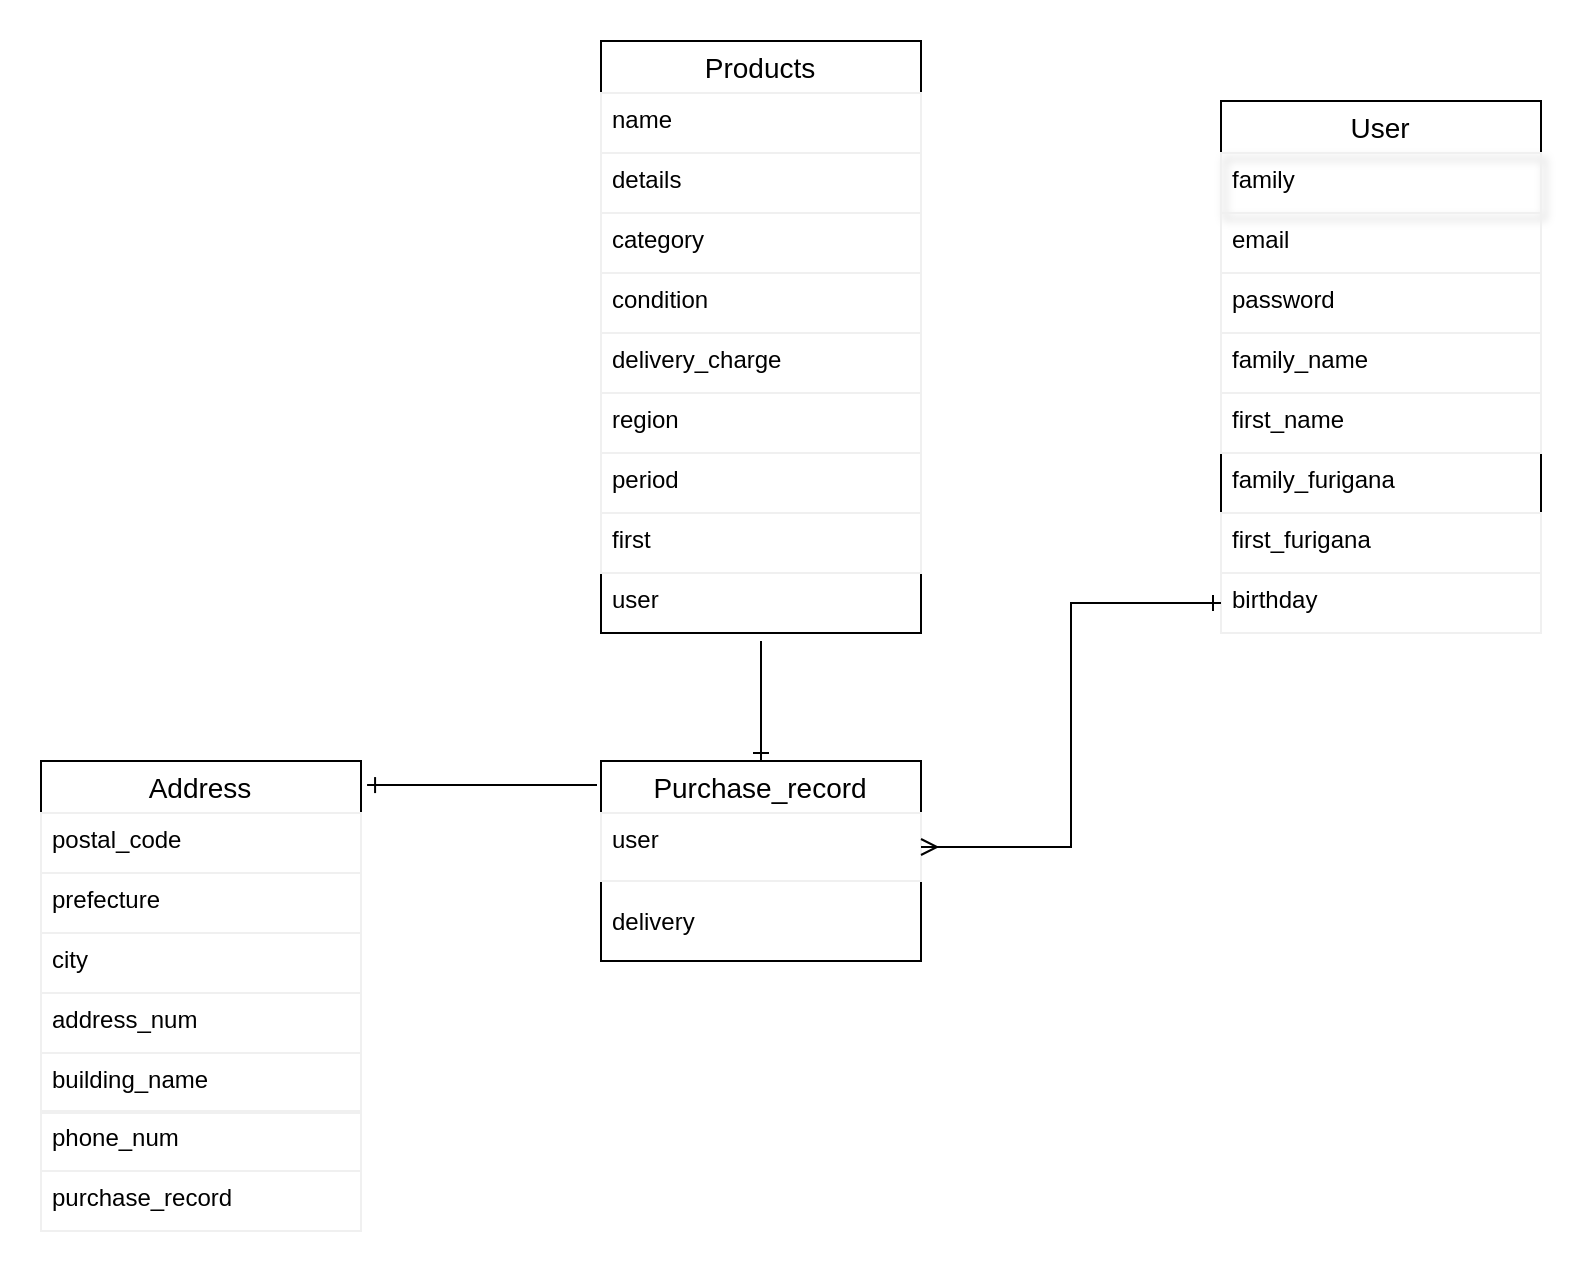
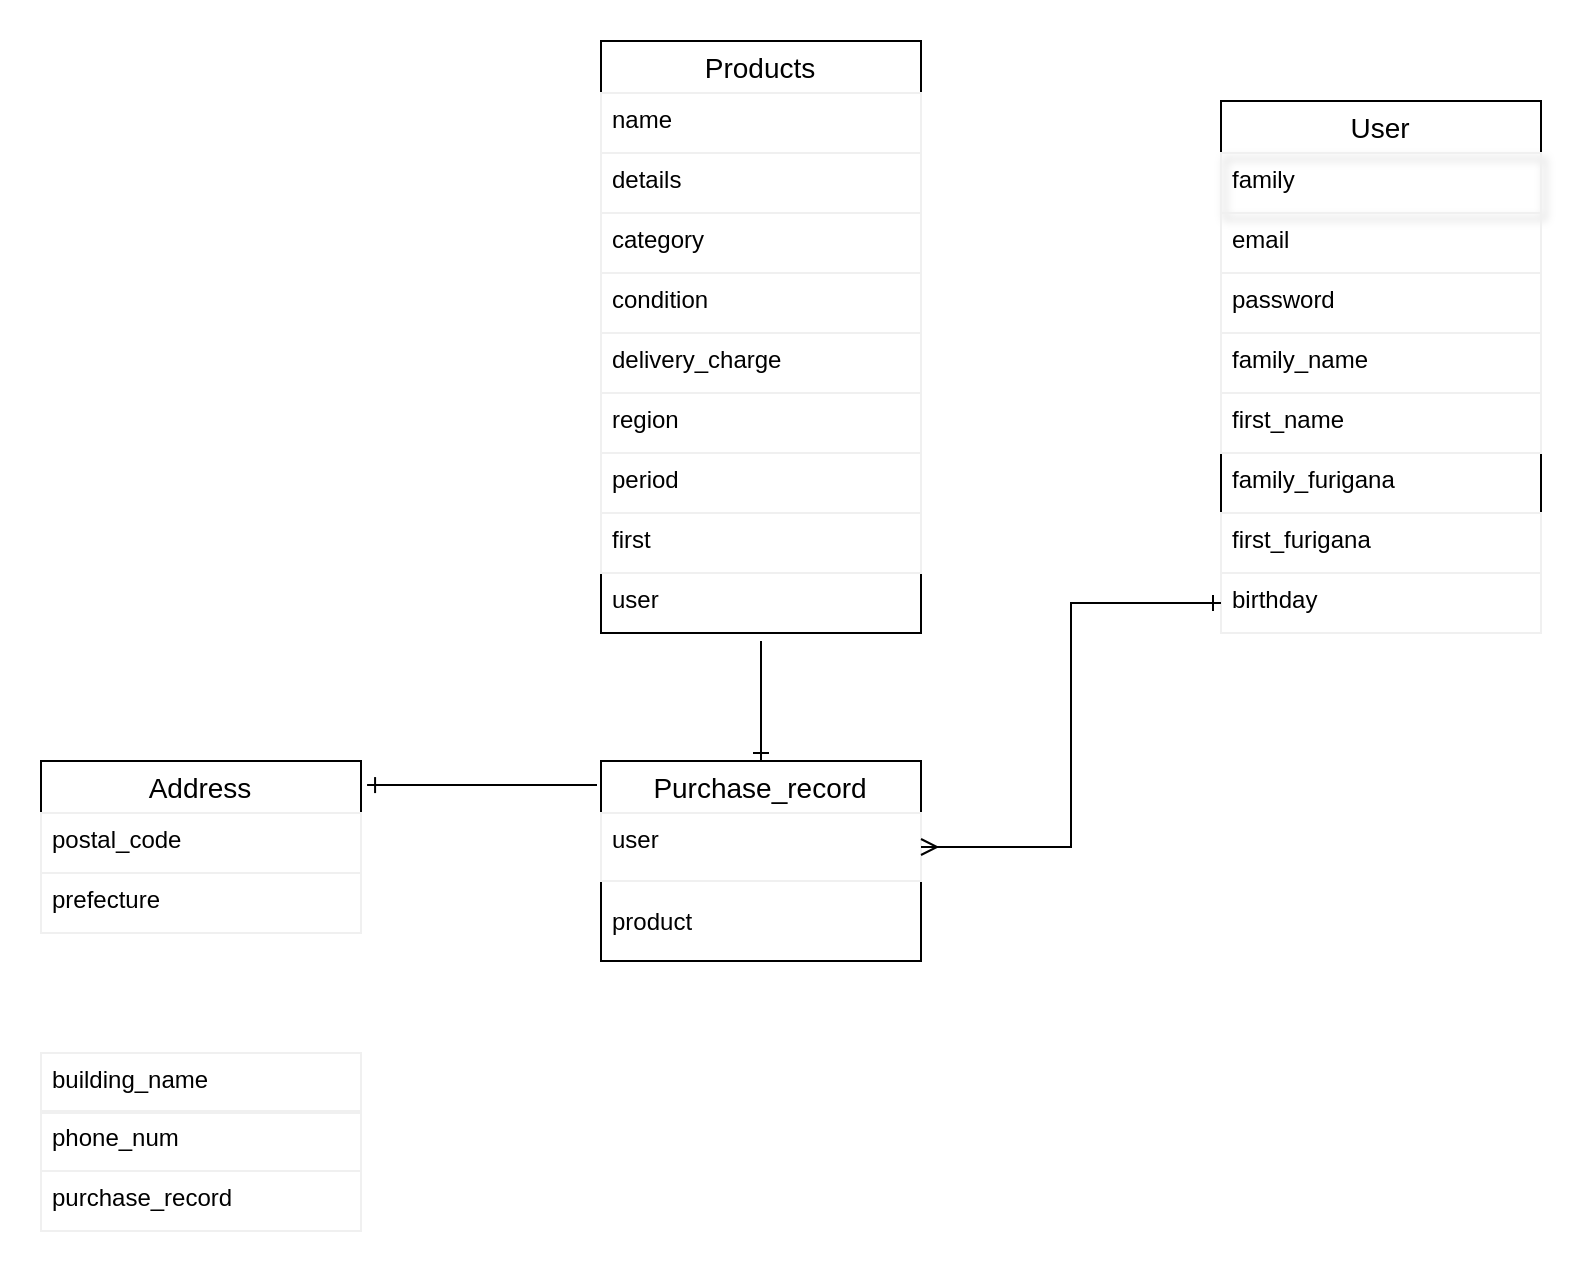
  <mxCell id="0" />
  <mxCell id="1" parent="0" />
- <mxCell id="2" value="city" style="text;fillColor=none;spacingLeft=4;spacingRight=4;overflow=hidden;rotatable=0;points=[[0,0.5],[1,0.5]];portConstraint=eastwest;fontSize=12;strokeColor=#f0f0f0;" parent="1" vertex="1"><mxGeometry x="20" y="466" width="160" height="30" as="geometry" /></mxCell>
- <mxCell id="3" value="address_num" style="text;fillColor=none;spacingLeft=4;spacingRight=4;overflow=hidden;rotatable=0;points=[[0,0.5],[1,0.5]];portConstraint=eastwest;fontSize=12;strokeColor=#f0f0f0;" parent="1" vertex="1"><mxGeometry x="20" y="496" width="160" height="30" as="geometry" /></mxCell>
  <mxCell id="4" value="phone_num" style="text;fillColor=none;spacingLeft=4;spacingRight=4;overflow=hidden;rotatable=0;points=[[0,0.5],[1,0.5]];portConstraint=eastwest;fontSize=12;strokeColor=#f0f0f0;" parent="1" vertex="1"><mxGeometry x="20" y="555" width="160" height="30" as="geometry" /></mxCell>
  <mxCell id="5" value="purchase_record" style="text;fillColor=none;spacingLeft=4;spacingRight=4;overflow=hidden;rotatable=0;points=[[0,0.5],[1,0.5]];portConstraint=eastwest;fontSize=12;strokeColor=#f0f0f0;" vertex="1" parent="1"><mxGeometry x="20" y="585" width="160" height="30" as="geometry" /></mxCell>
  <mxCell id="6" value="User" style="swimlane;fontStyle=0;childLayout=stackLayout;horizontal=1;startSize=26;horizontalStack=0;resizeParent=1;resizeParentMax=0;resizeLast=0;collapsible=1;marginBottom=0;align=center;fontSize=14;" parent="1" vertex="1"><mxGeometry x="610" y="50" width="160" height="266" as="geometry"><mxRectangle x="200" y="100" width="60" height="26" as="alternateBounds" /></mxGeometry></mxCell>
  <mxCell id="7" value="family" style="text;fillColor=none;spacingLeft=4;spacingRight=4;overflow=hidden;rotatable=0;points=[[0,0.5],[1,0.5]];portConstraint=eastwest;fontSize=12;shadow=1;labelBorderColor=none;strokeColor=#f0f0f0;" parent="6" vertex="1"><mxGeometry y="26" width="160" height="30" as="geometry" /></mxCell>
  <mxCell id="8" value="email" style="text;fillColor=none;spacingLeft=4;spacingRight=4;overflow=hidden;rotatable=0;points=[[0,0.5],[1,0.5]];portConstraint=eastwest;fontSize=12;strokeColor=#f0f0f0;" parent="6" vertex="1"><mxGeometry y="56" width="160" height="30" as="geometry" /></mxCell>
  <mxCell id="9" value="password" style="text;fillColor=none;spacingLeft=4;spacingRight=4;overflow=hidden;rotatable=0;points=[[0,0.5],[1,0.5]];portConstraint=eastwest;fontSize=12;strokeColor=#f0f0f0;" parent="6" vertex="1"><mxGeometry y="86" width="160" height="30" as="geometry" /></mxCell>
  <mxCell id="10" value="family_name" style="text;fillColor=none;spacingLeft=4;spacingRight=4;overflow=hidden;rotatable=0;points=[[0,0.5],[1,0.5]];portConstraint=eastwest;fontSize=12;strokeColor=#f0f0f0;" vertex="1" parent="6"><mxGeometry y="116" width="160" height="30" as="geometry" /></mxCell>
  <mxCell id="11" value="first_name" style="text;fillColor=none;spacingLeft=4;spacingRight=4;overflow=hidden;rotatable=0;points=[[0,0.5],[1,0.5]];portConstraint=eastwest;fontSize=12;strokeColor=#f0f0f0;" parent="6" vertex="1"><mxGeometry y="146" width="160" height="30" as="geometry" /></mxCell>
  <mxCell id="12" value="family_furigana" style="text;strokeColor=none;fillColor=none;spacingLeft=4;spacingRight=4;overflow=hidden;rotatable=0;points=[[0,0.5],[1,0.5]];portConstraint=eastwest;fontSize=12;" vertex="1" parent="6"><mxGeometry y="176" width="160" height="30" as="geometry" /></mxCell>
  <mxCell id="13" value="first_furigana" style="text;fillColor=none;spacingLeft=4;spacingRight=4;overflow=hidden;rotatable=0;points=[[0,0.5],[1,0.5]];portConstraint=eastwest;fontSize=12;strokeColor=#f0f0f0;" vertex="1" parent="6"><mxGeometry y="206" width="160" height="30" as="geometry" /></mxCell>
  <mxCell id="14" value="birthday" style="text;fillColor=none;spacingLeft=4;spacingRight=4;overflow=hidden;rotatable=0;points=[[0,0.5],[1,0.5]];portConstraint=eastwest;fontSize=12;strokeColor=#f0f0f0;" vertex="1" parent="6"><mxGeometry y="236" width="160" height="30" as="geometry" /></mxCell>
  <mxCell id="15" style="edgeStyle=elbowEdgeStyle;rounded=0;orthogonalLoop=1;jettySize=auto;elbow=vertical;html=1;exitX=0.5;exitY=0;exitDx=0;exitDy=0;startArrow=ERone;startFill=0;endArrow=none;endFill=0;" edge="1" parent="1" source="16"><mxGeometry relative="1" as="geometry"><mxPoint x="380" y="320" as="targetPoint" /></mxGeometry></mxCell>
  <mxCell id="16" value="Purchase_record" style="swimlane;fontStyle=0;childLayout=stackLayout;horizontal=1;startSize=26;horizontalStack=0;resizeParent=1;resizeParentMax=0;resizeLast=0;collapsible=1;marginBottom=0;align=center;fontSize=14;" parent="1" vertex="1"><mxGeometry x="300" y="380" width="160" height="100" as="geometry" /></mxCell>
  <mxCell id="17" value="user" style="text;fillColor=none;spacingLeft=4;spacingRight=4;overflow=hidden;rotatable=0;points=[[0,0.5],[1,0.5]];portConstraint=eastwest;fontSize=12;strokeColor=#f0f0f0;" parent="16" vertex="1"><mxGeometry y="26" width="160" height="34" as="geometry" /></mxCell>
- <mxCell id="18" value="delivery" style="text;strokeColor=none;fillColor=none;spacingLeft=4;spacingRight=4;overflow=hidden;rotatable=0;points=[[0,0.5],[1,0.5]];portConstraint=eastwest;fontSize=12;align=left;verticalAlign=middle;" vertex="1" parent="16"><mxGeometry y="60" width="160" height="40" as="geometry" /></mxCell>
+ <mxCell id="18" value="product" style="text;strokeColor=none;fillColor=none;spacingLeft=4;spacingRight=4;overflow=hidden;rotatable=0;points=[[0,0.5],[1,0.5]];portConstraint=eastwest;fontSize=12;align=left;verticalAlign=middle;" vertex="1" parent="16"><mxGeometry y="60" width="160" height="40" as="geometry" /></mxCell>
  <mxCell id="19" style="edgeStyle=elbowEdgeStyle;rounded=0;orthogonalLoop=1;jettySize=auto;html=1;exitX=1;exitY=0.5;exitDx=0;exitDy=0;startArrow=ERmany;startFill=0;endArrow=ERone;endFill=0;" edge="1" parent="1" source="17" target="14"><mxGeometry relative="1" as="geometry" /></mxCell>
  <mxCell id="20" value="building_name" style="text;fillColor=none;spacingLeft=4;spacingRight=4;overflow=hidden;rotatable=0;points=[[0,0.5],[1,0.5]];portConstraint=eastwest;fontSize=12;strokeColor=#f0f0f0;" vertex="1" parent="1"><mxGeometry x="20" y="526" width="160" height="30" as="geometry" /></mxCell>
  <mxCell id="21" style="edgeStyle=elbowEdgeStyle;rounded=0;orthogonalLoop=1;jettySize=auto;html=1;entryX=1.019;entryY=0.14;entryDx=0;entryDy=0;entryPerimeter=0;startArrow=none;startFill=0;endArrow=ERone;endFill=0;" edge="1" parent="1" target="22"><mxGeometry relative="1" as="geometry"><mxPoint x="298" y="392" as="sourcePoint" /><Array as="points"><mxPoint x="280" y="400" /></Array></mxGeometry></mxCell>
  <mxCell id="22" value="Address" style="swimlane;fontStyle=0;childLayout=stackLayout;horizontal=1;startSize=26;horizontalStack=0;resizeParent=1;resizeParentMax=0;resizeLast=0;collapsible=1;marginBottom=0;align=center;fontSize=14;" vertex="1" parent="1"><mxGeometry x="20" y="380" width="160" height="86" as="geometry" /></mxCell>
  <mxCell id="23" value="postal_code" style="text;fillColor=none;spacingLeft=4;spacingRight=4;overflow=hidden;rotatable=0;points=[[0,0.5],[1,0.5]];portConstraint=eastwest;fontSize=12;strokeColor=#f0f0f0;" parent="22" vertex="1"><mxGeometry y="26" width="160" height="30" as="geometry" /></mxCell>
  <mxCell id="24" value="prefecture" style="text;fillColor=none;spacingLeft=4;spacingRight=4;overflow=hidden;rotatable=0;points=[[0,0.5],[1,0.5]];portConstraint=eastwest;fontSize=12;strokeColor=#f0f0f0;" parent="22" vertex="1"><mxGeometry y="56" width="160" height="30" as="geometry" /></mxCell>
  <mxCell id="25" value="Products" style="swimlane;fontStyle=0;childLayout=stackLayout;horizontal=1;startSize=26;horizontalStack=0;resizeParent=1;resizeParentMax=0;resizeLast=0;collapsible=1;marginBottom=0;align=center;fontSize=14;" parent="1" vertex="1"><mxGeometry x="300" y="20" width="160" height="296" as="geometry" /></mxCell>
  <mxCell id="26" value="name" style="text;fillColor=none;spacingLeft=4;spacingRight=4;overflow=hidden;rotatable=0;points=[[0,0.5],[1,0.5]];portConstraint=eastwest;fontSize=12;strokeColor=#f0f0f0;" parent="25" vertex="1"><mxGeometry y="26" width="160" height="30" as="geometry" /></mxCell>
  <mxCell id="27" value="details" style="text;fillColor=none;spacingLeft=4;spacingRight=4;overflow=hidden;rotatable=0;points=[[0,0.5],[1,0.5]];portConstraint=eastwest;fontSize=12;strokeColor=#f0f0f0;" parent="25" vertex="1"><mxGeometry y="56" width="160" height="30" as="geometry" /></mxCell>
  <mxCell id="28" value="category" style="text;fillColor=none;spacingLeft=4;spacingRight=4;overflow=hidden;rotatable=0;points=[[0,0.5],[1,0.5]];portConstraint=eastwest;fontSize=12;strokeColor=#f0f0f0;" parent="25" vertex="1"><mxGeometry y="86" width="160" height="30" as="geometry" /></mxCell>
  <mxCell id="29" value="condition" style="text;fillColor=none;spacingLeft=4;spacingRight=4;overflow=hidden;rotatable=0;points=[[0,0.5],[1,0.5]];portConstraint=eastwest;fontSize=12;strokeColor=#f0f0f0;" parent="25" vertex="1"><mxGeometry y="116" width="160" height="30" as="geometry" /></mxCell>
  <mxCell id="30" value="delivery_charge" style="text;fillColor=none;spacingLeft=4;spacingRight=4;overflow=hidden;rotatable=0;points=[[0,0.5],[1,0.5]];portConstraint=eastwest;fontSize=12;strokeColor=#f0f0f0;" parent="25" vertex="1"><mxGeometry y="146" width="160" height="30" as="geometry" /></mxCell>
  <mxCell id="31" value="region" style="text;fillColor=none;spacingLeft=4;spacingRight=4;overflow=hidden;rotatable=0;points=[[0,0.5],[1,0.5]];portConstraint=eastwest;fontSize=12;strokeColor=#f0f0f0;" parent="25" vertex="1"><mxGeometry y="176" width="160" height="30" as="geometry" /></mxCell>
  <mxCell id="32" value="period" style="text;fillColor=none;spacingLeft=4;spacingRight=4;overflow=hidden;rotatable=0;points=[[0,0.5],[1,0.5]];portConstraint=eastwest;fontSize=12;strokeColor=#f0f0f0;" parent="25" vertex="1"><mxGeometry y="206" width="160" height="30" as="geometry" /></mxCell>
  <mxCell id="33" value="first" style="text;fillColor=none;spacingLeft=4;spacingRight=4;overflow=hidden;rotatable=0;points=[[0,0.5],[1,0.5]];portConstraint=eastwest;fontSize=12;strokeColor=#f0f0f0;" parent="25" vertex="1"><mxGeometry y="236" width="160" height="30" as="geometry" /></mxCell>
  <mxCell id="34" value="user" style="text;strokeColor=none;fillColor=none;spacingLeft=4;spacingRight=4;overflow=hidden;rotatable=0;points=[[0,0.5],[1,0.5]];portConstraint=eastwest;fontSize=12;" vertex="1" parent="25"><mxGeometry y="266" width="160" height="30" as="geometry" /></mxCell>
